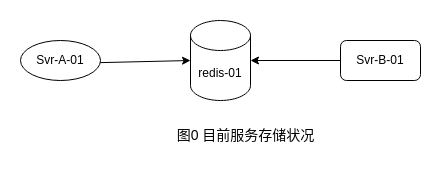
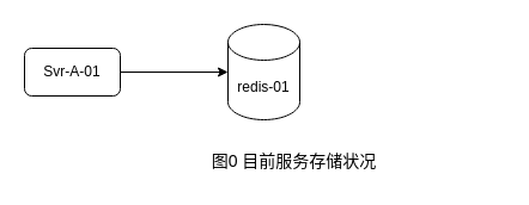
  <mxCell id="0" />
  <mxCell id="1" parent="0" />
  <mxCell id="2" value="" style="edgeStyle=none;html=1;fontSize=14;" edge="1" parent="1" source="3" target="6"><mxGeometry relative="1" as="geometry" /></mxCell>
- <mxCell id="3" value="Svr-A-01" style="ellipse;whiteSpace=wrap;html=1;" parent="1" vertex="1"><mxGeometry x="20" y="40" width="80" height="40" as="geometry" /></mxCell>
- <mxCell id="4" value="" style="edgeStyle=none;html=1;fontSize=14;" edge="1" parent="1" source="5" target="6"><mxGeometry relative="1" as="geometry" /></mxCell>
- <mxCell id="5" value="Svr-B-01" style="rounded=1;whiteSpace=wrap;html=1;" parent="1" vertex="1"><mxGeometry x="340" y="40" width="80" height="40" as="geometry" /></mxCell>
+ <mxCell id="3" value="Svr-A-01" style="rounded=1;whiteSpace=wrap;html=1;" parent="1" vertex="1"><mxGeometry x="20" y="40" width="80" height="40" as="geometry" /></mxCell>
  <mxCell id="6" value="redis-01" style="shape=cylinder3;whiteSpace=wrap;html=1;boundedLbl=1;backgroundOutline=1;size=15;" parent="1" vertex="1"><mxGeometry x="190" y="20" width="60" height="80" as="geometry" /></mxCell>
  <mxCell id="7" value="图0 目前服务存储状况" style="text;html=1;align=center;verticalAlign=middle;resizable=0;points=[];autosize=1;strokeColor=none;fillColor=none;fontSize=14;" vertex="1" parent="1"><mxGeometry x="165" y="120" width="160" height="30" as="geometry" /></mxCell>
